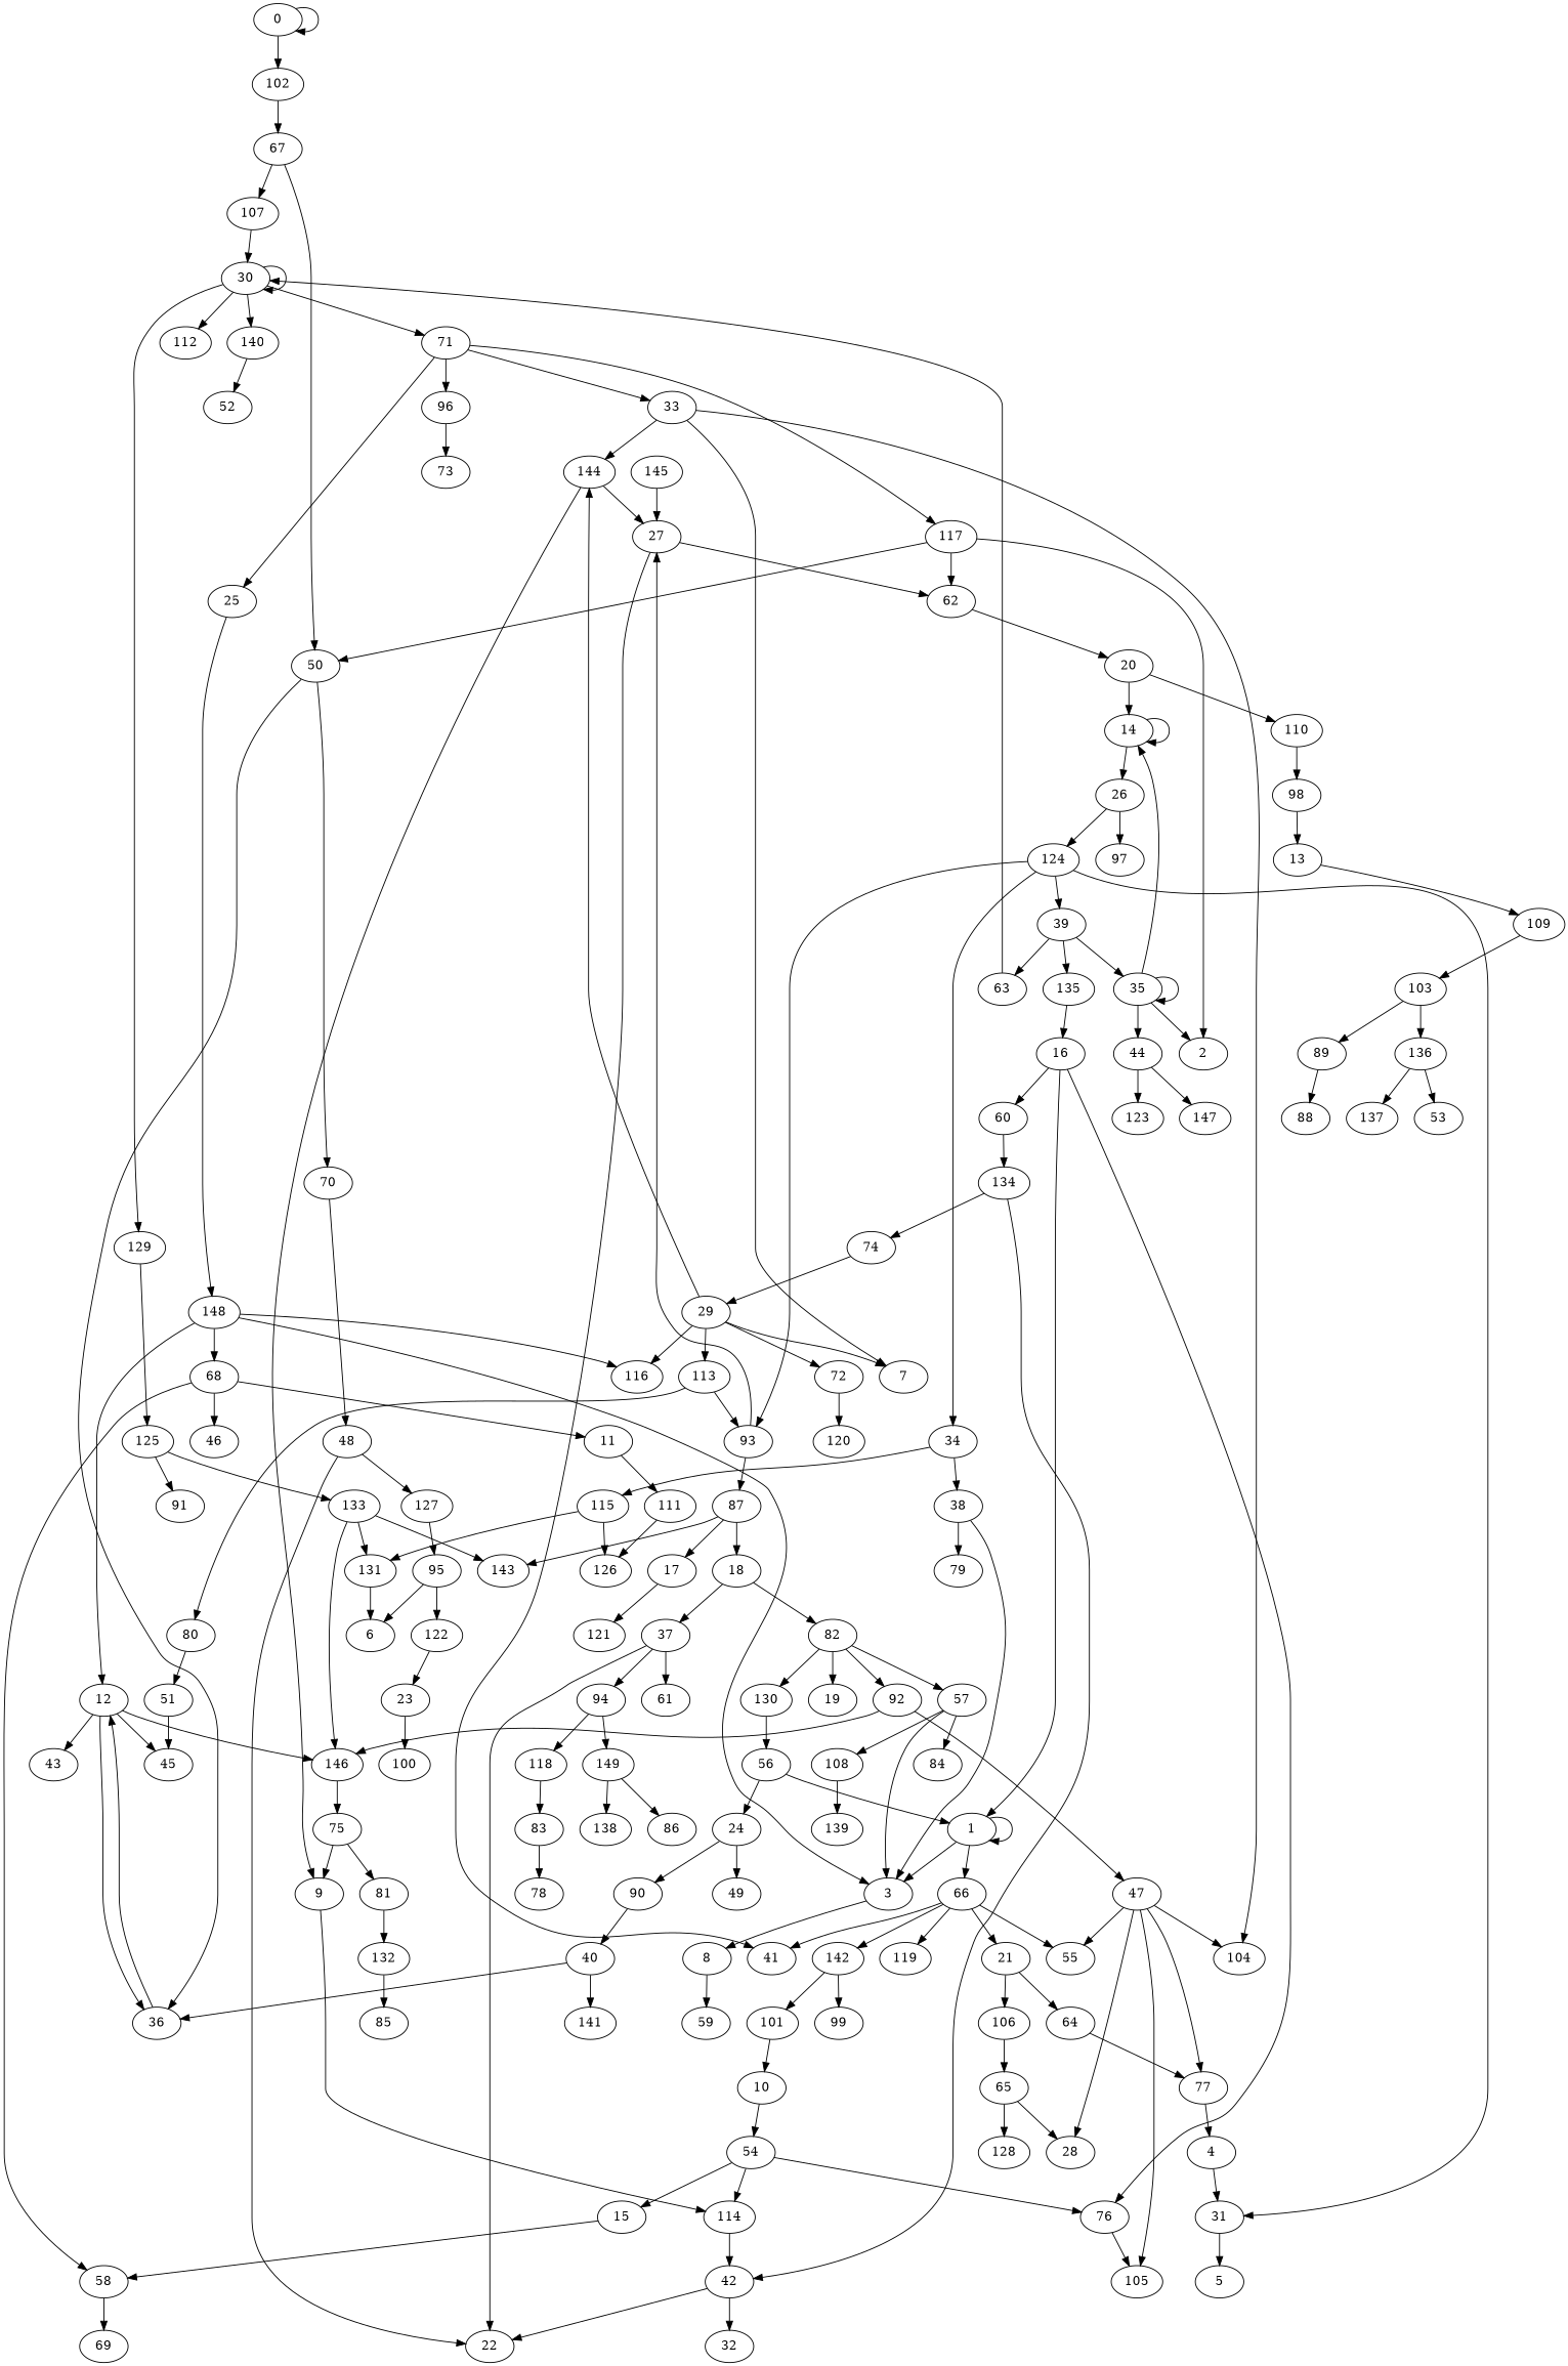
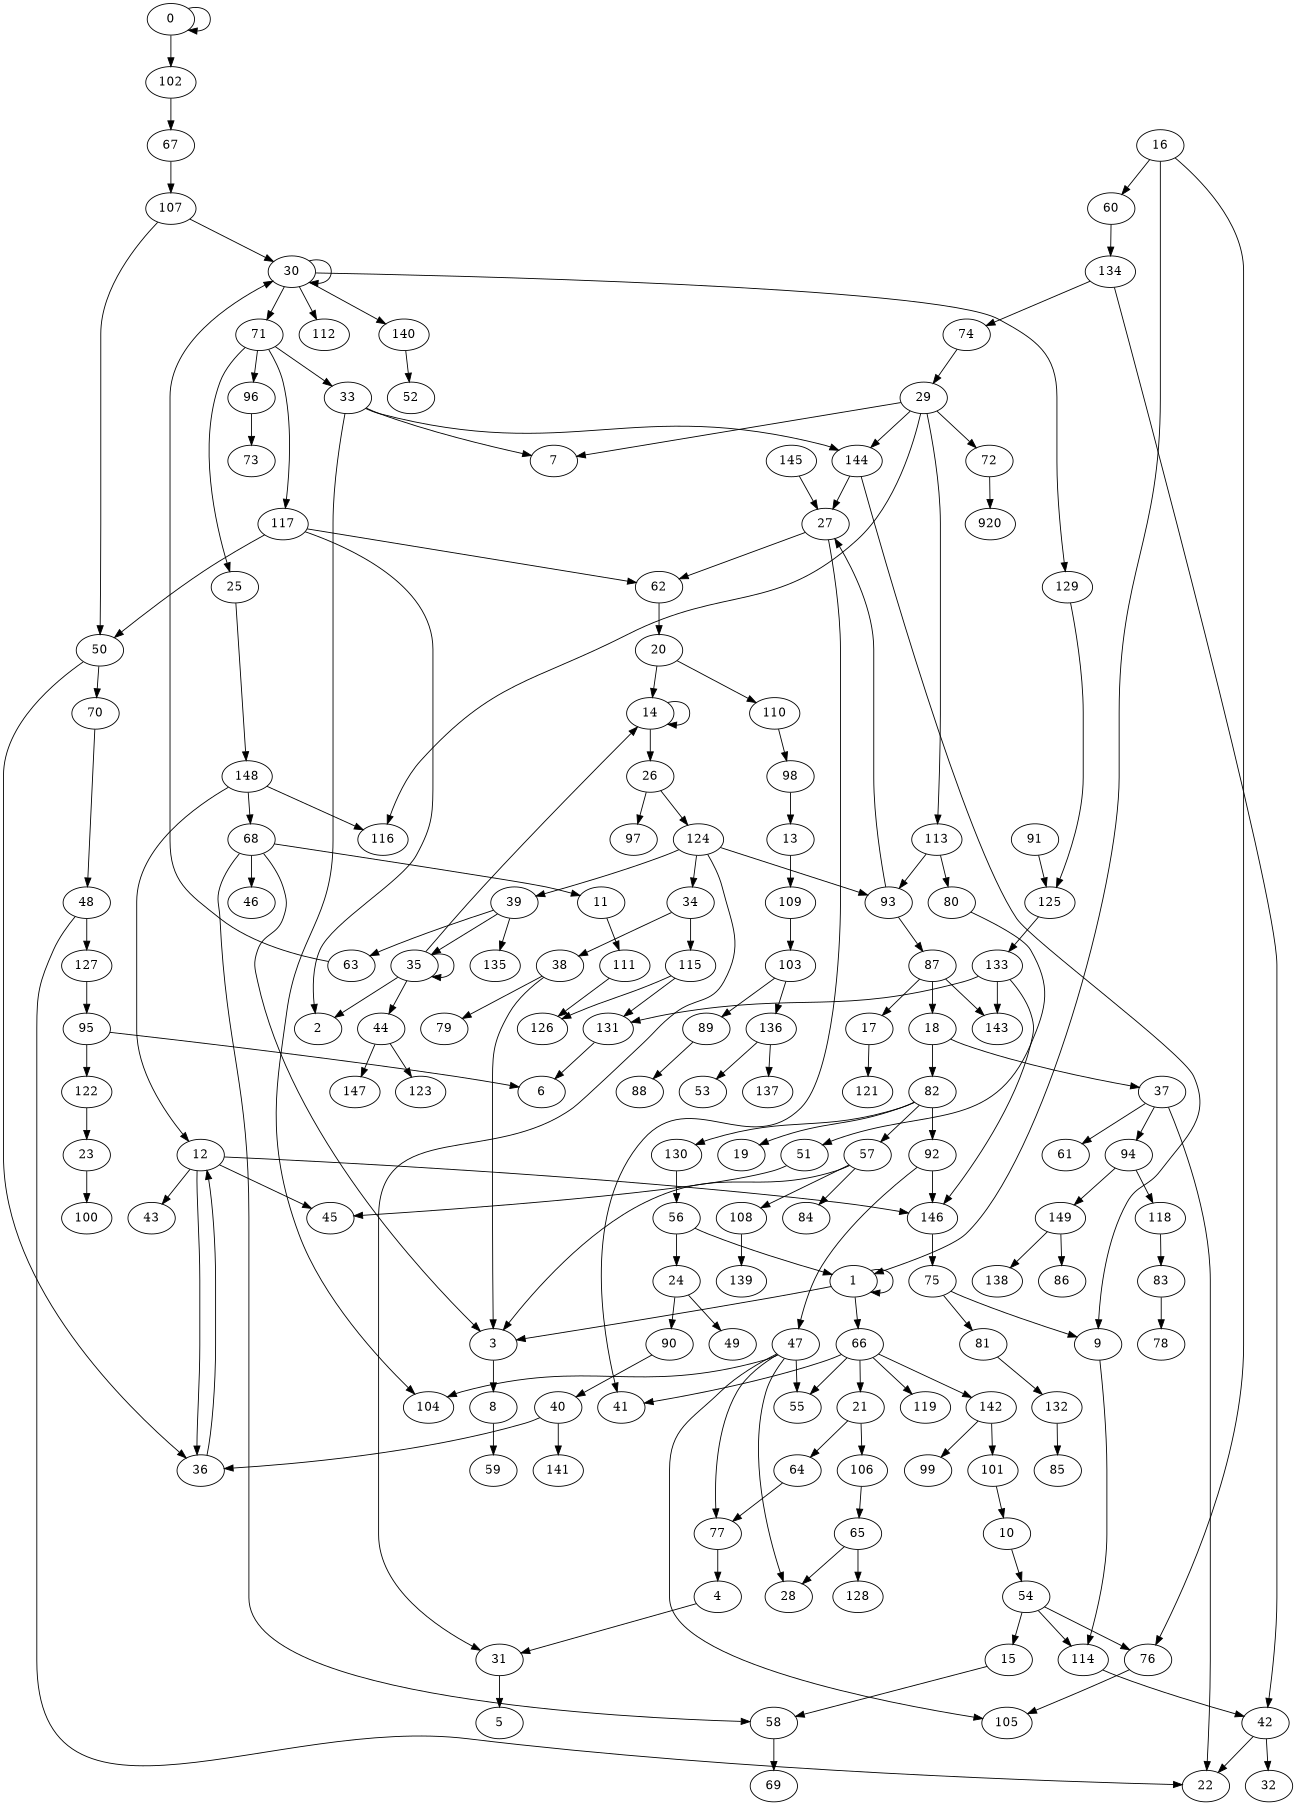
  digraph {
    0 [height=0.5 width=0.75]
    102 [height=0.5 width=0.75]
    67 [height=0.5 width=0.75]
    107 [height=0.5 width=0.75]
    1 [height=0.5 width=0.75]
    3 [height=0.5 width=0.75]
    66 [height=0.5 width=0.75]
    8 [height=0.5 width=0.75]
    21 [height=0.5 width=0.75]
    41 [height=0.5 width=0.75]
    55 [height=0.5 width=0.75]
    119 [height=0.5 width=0.75]
    142 [height=0.5 width=0.75]
    59 [height=0.5 width=0.75]
    64 [height=0.5 width=0.75]
    106 [height=0.5 width=0.75]
    99 [height=0.5 width=0.75]
    101 [height=0.5 width=0.75]
    2 [height=0.5 width=0.75]
    4 [height=0.5 width=0.75]
    31 [height=0.5 width=0.75]
    5 [height=0.5 width=0.75]
    6 [height=0.5 width=0.75]
    7 [height=0.5 width=0.75]
    9 [height=0.5 width=0.75]
    114 [height=0.5 width=0.75]
    42 [height=0.5 width=0.75]
    22 [height=0.5 width=0.75]
    32 [height=0.5 width=0.75]
    10 [height=0.5 width=0.75]
    54 [height=0.5 width=0.75]
    15 [height=0.5 width=0.75]
    76 [height=0.5 width=0.75]
    58 [height=0.5 width=0.75]
    105 [height=0.5 width=0.75]
    11 [height=0.5 width=0.75]
    111 [height=0.5 width=0.75]
    126 [height=0.5 width=0.75]
    12 [height=0.5 width=0.75]
    36 [height=0.5 width=0.75]
    43 [height=0.5 width=0.75]
    45 [height=0.5 width=0.75]
    146 [height=0.5 width=0.75]
    75 [height=0.5 width=0.75]
    81 [height=0.5 width=0.75]
    13 [height=0.5 width=0.75]
    109 [height=0.5 width=0.75]
    103 [height=0.5 width=0.75]
    89 [height=0.5 width=0.75]
    136 [height=0.5 width=0.75]
    14 [height=0.5 width=0.75]
    26 [height=0.5 width=0.75]
    97 [height=0.5 width=0.75]
    124 [height=0.5 width=0.75]
    34 [height=0.5 width=0.75]
    39 [height=0.5 width=0.75]
    93 [height=0.5 width=0.75]
    69 [height=0.5 width=0.75]
    16 [height=0.5 width=0.75]
    60 [height=0.5 width=0.75]
    134 [height=0.5 width=0.75]
    74 [height=0.5 width=0.75]
    17 [height=0.5 width=0.75]
    121 [height=0.5 width=0.75]
    18 [height=0.5 width=0.75]
    37 [height=0.5 width=0.75]
    82 [height=0.5 width=0.75]
    61 [height=0.5 width=0.75]
    94 [height=0.5 width=0.75]
    19 [height=0.5 width=0.75]
    57 [height=0.5 width=0.75]
    92 [height=0.5 width=0.75]
    130 [height=0.5 width=0.75]
    118 [height=0.5 width=0.75]
    149 [height=0.5 width=0.75]
    84 [height=0.5 width=0.75]
    108 [height=0.5 width=0.75]
    47 [height=0.5 width=0.75]
    56 [height=0.5 width=0.75]
    20 [height=0.5 width=0.75]
    110 [height=0.5 width=0.75]
    98 [height=0.5 width=0.75]
    77 [height=0.5 width=0.75]
    65 [height=0.5 width=0.75]
    28 [height=0.5 width=0.75]
    128 [height=0.5 width=0.75]
    23 [height=0.5 width=0.75]
    100 [height=0.5 width=0.75]
    24 [height=0.5 width=0.75]
    49 [height=0.5 width=0.75]
    90 [height=0.5 width=0.75]
    40 [height=0.5 width=0.75]
    141 [height=0.5 width=0.75]
    25 [height=0.5 width=0.75]
    148 [height=0.5 width=0.75]
    116 [height=0.5 width=0.75]
    68 [height=0.5 width=0.75]
    46 [height=0.5 width=0.75]
    38 [height=0.5 width=0.75]
    115 [height=0.5 width=0.75]
    35 [height=0.5 width=0.75]
    63 [height=0.5 width=0.75]
    135 [height=0.5 width=0.75]
    27 [height=0.5 width=0.75]
    87 [height=0.5 width=0.75]
    62 [height=0.5 width=0.75]
    29 [height=0.5 width=0.75]
    72 [height=0.5 width=0.75]
    113 [height=0.5 width=0.75]
    144 [height=0.5 width=0.75]
-   120 [height=0.5 width=0.75]
+   120 [height=0.5 width=0.75 label=920]
    80 [height=0.5 width=0.75]
    51 [height=0.5 width=0.75]
    30 [height=0.5 width=0.75]
    71 [height=0.5 width=0.75]
    112 [height=0.5 width=0.75]
    129 [height=0.5 width=0.75]
    140 [height=0.5 width=0.75]
    33 [height=0.5 width=0.75]
    96 [height=0.5 width=0.75]
    117 [height=0.5 width=0.75]
    125 [height=0.5 width=0.75]
    52 [height=0.5 width=0.75]
    104 [height=0.5 width=0.75]
    73 [height=0.5 width=0.75]
    50 [height=0.5 width=0.75]
    91 [height=0.5 width=0.75]
    133 [height=0.5 width=0.75]
    79 [height=0.5 width=0.75]
    131 [height=0.5 width=0.75]
    44 [height=0.5 width=0.75]
    123 [height=0.5 width=0.75]
    147 [height=0.5 width=0.75]
    83 [height=0.5 width=0.75]
    86 [height=0.5 width=0.75]
    138 [height=0.5 width=0.75]
    145 [height=0.5 width=0.75]
    48 [height=0.5 width=0.75]
    127 [height=0.5 width=0.75]
    95 [height=0.5 width=0.75]
    122 [height=0.5 width=0.75]
    70 [height=0.5 width=0.75]
    53 [height=0.5 width=0.75]
    139 [height=0.5 width=0.75]
    132 [height=0.5 width=0.75]
    85 [height=0.5 width=0.75]
    78 [height=0.5 width=0.75]
    143 [height=0.5 width=0.75]
    88 [height=0.5 width=0.75]
    137 [height=0.5 width=0.75]
    0 -> 0
    0 -> 102
    102 -> 67
    67 -> 107
    107 -> 30
-   67 -> 50
+   107 -> 50
    1 -> 1
    1 -> 3
    1 -> 66
    3 -> 8
    66 -> 21
    66 -> 41
    66 -> 55
    66 -> 119
    66 -> 142
    8 -> 59
    21 -> 64
    21 -> 106
    142 -> 99
    142 -> 101
    64 -> 77
    106 -> 65
    101 -> 10
    4 -> 31
    31 -> 5
    9 -> 114
    114 -> 42
    42 -> 22
    42 -> 32
    10 -> 54
    54 -> 114
    54 -> 15
    54 -> 76
    15 -> 58
    76 -> 105
    58 -> 69
    11 -> 111
    111 -> 126
    12 -> 36
    12 -> 43
    12 -> 45
    12 -> 146
    36 -> 12
    146 -> 75
    75 -> 9
    75 -> 81
    81 -> 132
    13 -> 109
    109 -> 103
    103 -> 89
    103 -> 136
    89 -> 88
    136 -> 53
    136 -> 137
    14 -> 14
    14 -> 26
    26 -> 97
    26 -> 124
    124 -> 31
    124 -> 34
    124 -> 39
    124 -> 93
    34 -> 38
    34 -> 115
    39 -> 35
    39 -> 63
    39 -> 135
    93 -> 27
    93 -> 87
    16 -> 1
    16 -> 76
    16 -> 60
    60 -> 134
    134 -> 42
    134 -> 74
    74 -> 29
    17 -> 121
    18 -> 37
    18 -> 82
    37 -> 22
    37 -> 61
    37 -> 94
    82 -> 19
    82 -> 57
    82 -> 92
    82 -> 130
    94 -> 118
    94 -> 149
    57 -> 3
    57 -> 84
    57 -> 108
    92 -> 146
    92 -> 47
    130 -> 56
    118 -> 83
    149 -> 86
    149 -> 138
    108 -> 139
    47 -> 55
    47 -> 105
    47 -> 77
    47 -> 28
    47 -> 104
    56 -> 1
    56 -> 24
    20 -> 14
    20 -> 110
    110 -> 98
    98 -> 13
    77 -> 4
    65 -> 28
    65 -> 128
    23 -> 100
    24 -> 49
    24 -> 90
    90 -> 40
    40 -> 36
    40 -> 141
    25 -> 148
-   148 -> 3
+   68 -> 3
    148 -> 12
    148 -> 116
    148 -> 68
    68 -> 58
    68 -> 11
    68 -> 46
    38 -> 3
    38 -> 79
    115 -> 126
    115 -> 131
    35 -> 2
    35 -> 14
    35 -> 35
    35 -> 44
    63 -> 30
-   135 -> 16
    27 -> 41
    27 -> 62
    87 -> 17
    87 -> 18
    87 -> 143
    62 -> 20
    29 -> 7
    29 -> 116
    29 -> 72
    29 -> 113
    29 -> 144
    72 -> 120
    113 -> 93
    113 -> 80
    144 -> 9
    144 -> 27
    80 -> 51
    51 -> 45
    30 -> 30
    30 -> 71
    30 -> 112
    30 -> 129
    30 -> 140
    71 -> 25
    71 -> 33
    71 -> 96
    71 -> 117
    129 -> 125
    140 -> 52
    33 -> 7
    33 -> 144
    33 -> 104
    96 -> 73
    117 -> 2
    117 -> 62
    117 -> 50
-   125 -> 91
+   91 -> 125
    125 -> 133
    50 -> 36
    50 -> 70
    133 -> 146
    133 -> 131
    133 -> 143
    131 -> 6
    44 -> 123
    44 -> 147
    83 -> 78
    145 -> 27
    48 -> 22
    48 -> 127
    127 -> 95
    95 -> 6
    95 -> 122
    122 -> 23
    70 -> 48
    132 -> 85
  }
